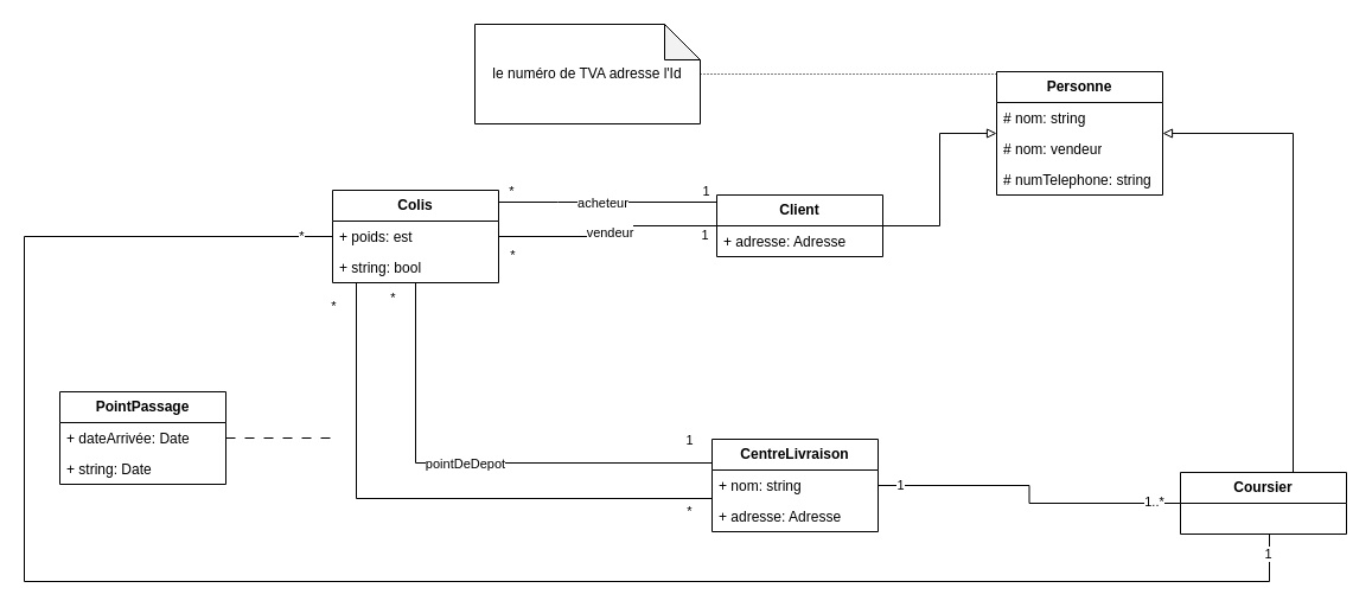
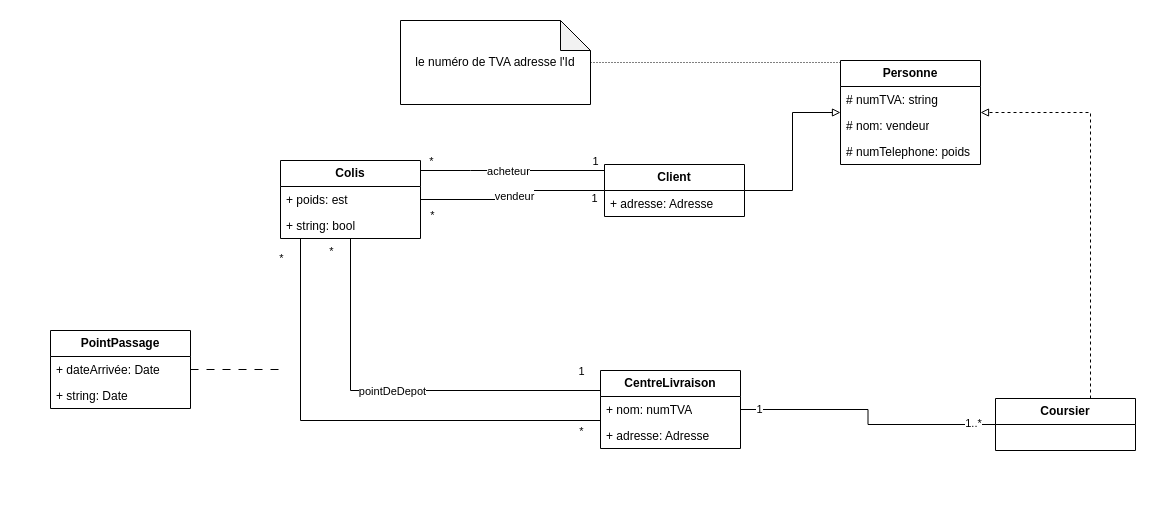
  <mxCell id="0" />
  <mxCell id="1" parent="0" />
  <mxCell id="2" style="edgeStyle=orthogonalEdgeStyle;rounded=0;orthogonalLoop=1;jettySize=auto;html=1;endArrow=none;endFill=0;" edge="1" parent="1" source="7" target="18"><mxGeometry relative="1" as="geometry"><Array as="points"><mxPoint x="470" y="170" /><mxPoint x="470" y="170" /></Array></mxGeometry></mxCell>
  <mxCell id="3" value="1" style="edgeLabel;html=1;align=center;verticalAlign=middle;resizable=0;points=[];" vertex="1" connectable="0" parent="2"><mxGeometry x="-0.851" y="-1" relative="1" as="geometry"><mxPoint x="4" y="-9" as="offset" /></mxGeometry></mxCell>
  <mxCell id="4" value="*" style="edgeLabel;html=1;align=center;verticalAlign=middle;resizable=0;points=[];" vertex="1" connectable="0" parent="2"><mxGeometry x="0.903" y="1" relative="1" as="geometry"><mxPoint x="1" y="-11" as="offset" /></mxGeometry></mxCell>
  <mxCell id="5" value="acheteur" style="edgeLabel;html=1;align=center;verticalAlign=middle;resizable=0;points=[];" vertex="1" connectable="0" parent="2"><mxGeometry x="0.052" relative="1" as="geometry"><mxPoint as="offset" /></mxGeometry></mxCell>
  <mxCell id="6" style="edgeStyle=orthogonalEdgeStyle;rounded=0;orthogonalLoop=1;jettySize=auto;html=1;endArrow=block;endFill=0;" edge="1" parent="1" source="7" target="40"><mxGeometry relative="1" as="geometry" /></mxCell>
  <mxCell id="7" value="&lt;b&gt;Client&lt;/b&gt;" style="swimlane;fontStyle=0;childLayout=stackLayout;horizontal=1;startSize=26;fillColor=none;horizontalStack=0;resizeParent=1;resizeParentMax=0;resizeLast=0;collapsible=1;marginBottom=0;whiteSpace=wrap;html=1;" vertex="1" parent="1"><mxGeometry x="604" y="164" width="140" height="52" as="geometry" /></mxCell>
  <mxCell id="8" value="+ adresse: Adresse" style="text;strokeColor=none;fillColor=none;align=left;verticalAlign=top;spacingLeft=4;spacingRight=4;overflow=hidden;rotatable=0;points=[[0,0.5],[1,0.5]];portConstraint=eastwest;whiteSpace=wrap;html=1;" vertex="1" parent="7"><mxGeometry y="26" width="140" height="26" as="geometry" /></mxCell>
  <mxCell id="9" style="edgeStyle=orthogonalEdgeStyle;rounded=0;orthogonalLoop=1;jettySize=auto;html=1;endArrow=none;endFill=0;dashed=1;dashPattern=1 2;" edge="1" parent="1" source="10" target="40"><mxGeometry relative="1" as="geometry"><Array as="points"><mxPoint x="780" y="62" /><mxPoint x="780" y="62" /></Array></mxGeometry></mxCell>
  <mxCell id="10" value="le numéro de TVA adresse l'Id" style="shape=note;whiteSpace=wrap;html=1;backgroundOutline=1;darkOpacity=0.05;" vertex="1" parent="1"><mxGeometry x="400" y="20" width="190" height="84" as="geometry" /></mxCell>
  <mxCell id="11" style="edgeStyle=orthogonalEdgeStyle;rounded=0;orthogonalLoop=1;jettySize=auto;html=1;endArrow=none;endFill=0;" edge="1" parent="1" source="18" target="25"><mxGeometry relative="1" as="geometry"><Array as="points"><mxPoint x="350" y="390" /></Array></mxGeometry></mxCell>
  <mxCell id="12" value="1" style="edgeLabel;html=1;align=center;verticalAlign=middle;resizable=0;points=[];" vertex="1" connectable="0" parent="11"><mxGeometry x="0.902" y="3" relative="1" as="geometry"><mxPoint y="-17" as="offset" /></mxGeometry></mxCell>
  <mxCell id="13" value="*" style="edgeLabel;html=1;align=center;verticalAlign=middle;resizable=0;points=[];" vertex="1" connectable="0" parent="11"><mxGeometry x="-0.939" y="-1" relative="1" as="geometry"><mxPoint x="-19" as="offset" /></mxGeometry></mxCell>
  <mxCell id="14" value="pointDeDepot" style="edgeLabel;html=1;align=center;verticalAlign=middle;resizable=0;points=[];" vertex="1" connectable="0" parent="11"><mxGeometry x="-0.038" relative="1" as="geometry"><mxPoint as="offset" /></mxGeometry></mxCell>
  <mxCell id="15" style="edgeStyle=orthogonalEdgeStyle;rounded=0;orthogonalLoop=1;jettySize=auto;html=1;endArrow=none;endFill=0;" edge="1" parent="1" source="18" target="25"><mxGeometry relative="1" as="geometry"><Array as="points"><mxPoint x="300" y="420" /></Array></mxGeometry></mxCell>
  <mxCell id="16" value="*" style="edgeLabel;html=1;align=center;verticalAlign=middle;resizable=0;points=[];" vertex="1" connectable="0" parent="15"><mxGeometry x="-0.953" y="-3" relative="1" as="geometry"><mxPoint x="-17" y="8" as="offset" /></mxGeometry></mxCell>
  <mxCell id="17" value="*" style="edgeLabel;html=1;align=center;verticalAlign=middle;resizable=0;points=[];" vertex="1" connectable="0" parent="15"><mxGeometry x="0.918" y="-3" relative="1" as="geometry"><mxPoint y="7" as="offset" /></mxGeometry></mxCell>
  <mxCell id="18" value="&lt;b&gt;Colis&lt;/b&gt;" style="swimlane;fontStyle=0;childLayout=stackLayout;horizontal=1;startSize=26;fillColor=none;horizontalStack=0;resizeParent=1;resizeParentMax=0;resizeLast=0;collapsible=1;marginBottom=0;whiteSpace=wrap;html=1;" vertex="1" parent="1"><mxGeometry x="280" y="160" width="140" height="78" as="geometry" /></mxCell>
  <mxCell id="19" value="+ poids: est" style="text;strokeColor=none;fillColor=none;align=left;verticalAlign=top;spacingLeft=4;spacingRight=4;overflow=hidden;rotatable=0;points=[[0,0.5],[1,0.5]];portConstraint=eastwest;whiteSpace=wrap;html=1;" vertex="1" parent="18"><mxGeometry y="26" width="140" height="26" as="geometry" /></mxCell>
  <mxCell id="20" value="+ string: bool" style="text;strokeColor=none;fillColor=none;align=left;verticalAlign=top;spacingLeft=4;spacingRight=4;overflow=hidden;rotatable=0;points=[[0,0.5],[1,0.5]];portConstraint=eastwest;whiteSpace=wrap;html=1;" vertex="1" parent="18"><mxGeometry y="52" width="140" height="26" as="geometry" /></mxCell>
  <mxCell id="21" style="edgeStyle=orthogonalEdgeStyle;rounded=0;orthogonalLoop=1;jettySize=auto;html=1;endArrow=none;endFill=0;" edge="1" parent="1" source="7" target="18"><mxGeometry relative="1" as="geometry"><mxPoint x="670" y="192" as="sourcePoint" /><Array as="points" /></mxGeometry></mxCell>
  <mxCell id="22" value="1" style="edgeLabel;html=1;align=center;verticalAlign=middle;resizable=0;points=[];" vertex="1" connectable="0" parent="21"><mxGeometry x="-0.831" relative="1" as="geometry"><mxPoint x="5" y="7" as="offset" /></mxGeometry></mxCell>
  <mxCell id="23" value="*" style="edgeLabel;html=1;align=center;verticalAlign=middle;resizable=0;points=[];" vertex="1" connectable="0" parent="21"><mxGeometry x="0.846" y="-1" relative="1" as="geometry"><mxPoint x="-4" y="16" as="offset" /></mxGeometry></mxCell>
  <mxCell id="24" value="vendeur" style="edgeLabel;html=1;align=center;verticalAlign=middle;resizable=0;points=[];" vertex="1" connectable="0" parent="21"><mxGeometry x="0.007" y="1" relative="1" as="geometry"><mxPoint as="offset" /></mxGeometry></mxCell>
  <mxCell id="25" value="&lt;b&gt;CentreLivraison&lt;/b&gt;" style="swimlane;fontStyle=0;childLayout=stackLayout;horizontal=1;startSize=26;fillColor=none;horizontalStack=0;resizeParent=1;resizeParentMax=0;resizeLast=0;collapsible=1;marginBottom=0;whiteSpace=wrap;html=1;" vertex="1" parent="1"><mxGeometry x="600" y="370" width="140" height="78" as="geometry" /></mxCell>
- <mxCell id="26" value="+ nom: string" style="text;strokeColor=none;fillColor=none;align=left;verticalAlign=top;spacingLeft=4;spacingRight=4;overflow=hidden;rotatable=0;points=[[0,0.5],[1,0.5]];portConstraint=eastwest;whiteSpace=wrap;html=1;" vertex="1" parent="25"><mxGeometry y="26" width="140" height="26" as="geometry" /></mxCell>
+ <mxCell id="26" value="+ nom: numTVA" style="text;strokeColor=none;fillColor=none;align=left;verticalAlign=top;spacingLeft=4;spacingRight=4;overflow=hidden;rotatable=0;points=[[0,0.5],[1,0.5]];portConstraint=eastwest;whiteSpace=wrap;html=1;" vertex="1" parent="25"><mxGeometry y="26" width="140" height="26" as="geometry" /></mxCell>
  <mxCell id="27" value="+ adresse: Adresse" style="text;strokeColor=none;fillColor=none;align=left;verticalAlign=top;spacingLeft=4;spacingRight=4;overflow=hidden;rotatable=0;points=[[0,0.5],[1,0.5]];portConstraint=eastwest;whiteSpace=wrap;html=1;" vertex="1" parent="25"><mxGeometry y="52" width="140" height="26" as="geometry" /></mxCell>
  <mxCell id="28" style="edgeStyle=orthogonalEdgeStyle;rounded=0;orthogonalLoop=1;jettySize=auto;html=1;endArrow=none;endFill=0;dashed=1;dashPattern=8 8;" edge="1" parent="1" source="29"><mxGeometry relative="1" as="geometry"><mxPoint x="280" y="369" as="targetPoint" /></mxGeometry></mxCell>
  <mxCell id="29" value="&lt;b&gt;PointPassage&lt;/b&gt;" style="swimlane;fontStyle=0;childLayout=stackLayout;horizontal=1;startSize=26;fillColor=none;horizontalStack=0;resizeParent=1;resizeParentMax=0;resizeLast=0;collapsible=1;marginBottom=0;whiteSpace=wrap;html=1;" vertex="1" parent="1"><mxGeometry x="50" y="330" width="140" height="78" as="geometry" /></mxCell>
  <mxCell id="30" value="+ dateArrivée: Date" style="text;strokeColor=none;fillColor=none;align=left;verticalAlign=top;spacingLeft=4;spacingRight=4;overflow=hidden;rotatable=0;points=[[0,0.5],[1,0.5]];portConstraint=eastwest;whiteSpace=wrap;html=1;" vertex="1" parent="29"><mxGeometry y="26" width="140" height="26" as="geometry" /></mxCell>
  <mxCell id="31" value="+ string: Date" style="text;strokeColor=none;fillColor=none;align=left;verticalAlign=top;spacingLeft=4;spacingRight=4;overflow=hidden;rotatable=0;points=[[0,0.5],[1,0.5]];portConstraint=eastwest;whiteSpace=wrap;html=1;" vertex="1" parent="29"><mxGeometry y="52" width="140" height="26" as="geometry" /></mxCell>
- <mxCell id="32" style="edgeStyle=orthogonalEdgeStyle;rounded=0;orthogonalLoop=1;jettySize=auto;html=1;endArrow=block;endFill=0;" edge="1" parent="1" source="39" target="40"><mxGeometry relative="1" as="geometry"><Array as="points"><mxPoint x="1090" y="112" /></Array></mxGeometry></mxCell>
+ <mxCell id="32" style="edgeStyle=orthogonalEdgeStyle;rounded=0;orthogonalLoop=1;jettySize=auto;html=1;endArrow=block;endFill=0;dashed=1;" edge="1" parent="1" source="39" target="40"><mxGeometry relative="1" as="geometry"><Array as="points"><mxPoint x="1090" y="112" /></Array></mxGeometry></mxCell>
  <mxCell id="33" style="edgeStyle=orthogonalEdgeStyle;rounded=0;orthogonalLoop=1;jettySize=auto;html=1;endArrow=none;endFill=0;" edge="1" parent="1" source="39" target="25"><mxGeometry relative="1" as="geometry" /></mxCell>
  <mxCell id="34" value="1" style="edgeLabel;html=1;align=center;verticalAlign=middle;resizable=0;points=[];" vertex="1" connectable="0" parent="33"><mxGeometry x="0.866" y="-1" relative="1" as="geometry"><mxPoint as="offset" /></mxGeometry></mxCell>
  <mxCell id="35" value="1..*" style="edgeLabel;html=1;align=center;verticalAlign=middle;resizable=0;points=[];" vertex="1" connectable="0" parent="33"><mxGeometry x="-0.831" y="-2" relative="1" as="geometry"><mxPoint as="offset" /></mxGeometry></mxCell>
- <mxCell id="36" style="edgeStyle=orthogonalEdgeStyle;rounded=0;orthogonalLoop=1;jettySize=auto;html=1;endArrow=none;endFill=0;" edge="1" parent="1" source="39" target="18"><mxGeometry relative="1" as="geometry"><Array as="points"><mxPoint x="1070" y="490" /><mxPoint x="20" y="490" /><mxPoint x="20" y="199" /></Array></mxGeometry></mxCell>
- <mxCell id="37" value="1" style="edgeLabel;html=1;align=center;verticalAlign=middle;resizable=0;points=[];" vertex="1" connectable="0" parent="36"><mxGeometry x="-0.98" y="-2" relative="1" as="geometry"><mxPoint as="offset" /></mxGeometry></mxCell>
- <mxCell id="38" value="*" style="edgeLabel;html=1;align=center;verticalAlign=middle;resizable=0;points=[];" vertex="1" connectable="0" parent="36"><mxGeometry x="0.967" y="1" relative="1" as="geometry"><mxPoint as="offset" /></mxGeometry></mxCell>
  <mxCell id="39" value="&lt;b&gt;Coursier&lt;/b&gt;" style="swimlane;fontStyle=0;childLayout=stackLayout;horizontal=1;startSize=26;fillColor=none;horizontalStack=0;resizeParent=1;resizeParentMax=0;resizeLast=0;collapsible=1;marginBottom=0;whiteSpace=wrap;html=1;" vertex="1" parent="1"><mxGeometry x="995" y="398" width="140" height="52" as="geometry" /></mxCell>
  <mxCell id="40" value="&lt;b&gt;Personne&lt;/b&gt;" style="swimlane;fontStyle=0;childLayout=stackLayout;horizontal=1;startSize=26;fillColor=none;horizontalStack=0;resizeParent=1;resizeParentMax=0;resizeLast=0;collapsible=1;marginBottom=0;whiteSpace=wrap;html=1;" vertex="1" parent="1"><mxGeometry x="840" y="60" width="140" height="104" as="geometry" /></mxCell>
- <mxCell id="41" value="# nom: string" style="text;strokeColor=none;fillColor=none;align=left;verticalAlign=top;spacingLeft=4;spacingRight=4;overflow=hidden;rotatable=0;points=[[0,0.5],[1,0.5]];portConstraint=eastwest;whiteSpace=wrap;html=1;" vertex="1" parent="40"><mxGeometry y="26" width="140" height="26" as="geometry" /></mxCell>
+ <mxCell id="41" value="# numTVA: string" style="text;strokeColor=none;fillColor=none;align=left;verticalAlign=top;spacingLeft=4;spacingRight=4;overflow=hidden;rotatable=0;points=[[0,0.5],[1,0.5]];portConstraint=eastwest;whiteSpace=wrap;html=1;" vertex="1" parent="40"><mxGeometry y="26" width="140" height="26" as="geometry" /></mxCell>
  <mxCell id="42" value="# nom: vendeur" style="text;strokeColor=none;fillColor=none;align=left;verticalAlign=top;spacingLeft=4;spacingRight=4;overflow=hidden;rotatable=0;points=[[0,0.5],[1,0.5]];portConstraint=eastwest;whiteSpace=wrap;html=1;" vertex="1" parent="40"><mxGeometry y="52" width="140" height="26" as="geometry" /></mxCell>
- <mxCell id="43" value="# numTelephone: string" style="text;strokeColor=none;fillColor=none;align=left;verticalAlign=top;spacingLeft=4;spacingRight=4;overflow=hidden;rotatable=0;points=[[0,0.5],[1,0.5]];portConstraint=eastwest;whiteSpace=wrap;html=1;" vertex="1" parent="40"><mxGeometry y="78" width="140" height="26" as="geometry" /></mxCell>
+ <mxCell id="43" value="# numTelephone: poids" style="text;strokeColor=none;fillColor=none;align=left;verticalAlign=top;spacingLeft=4;spacingRight=4;overflow=hidden;rotatable=0;points=[[0,0.5],[1,0.5]];portConstraint=eastwest;whiteSpace=wrap;html=1;" vertex="1" parent="40"><mxGeometry y="78" width="140" height="26" as="geometry" /></mxCell>
